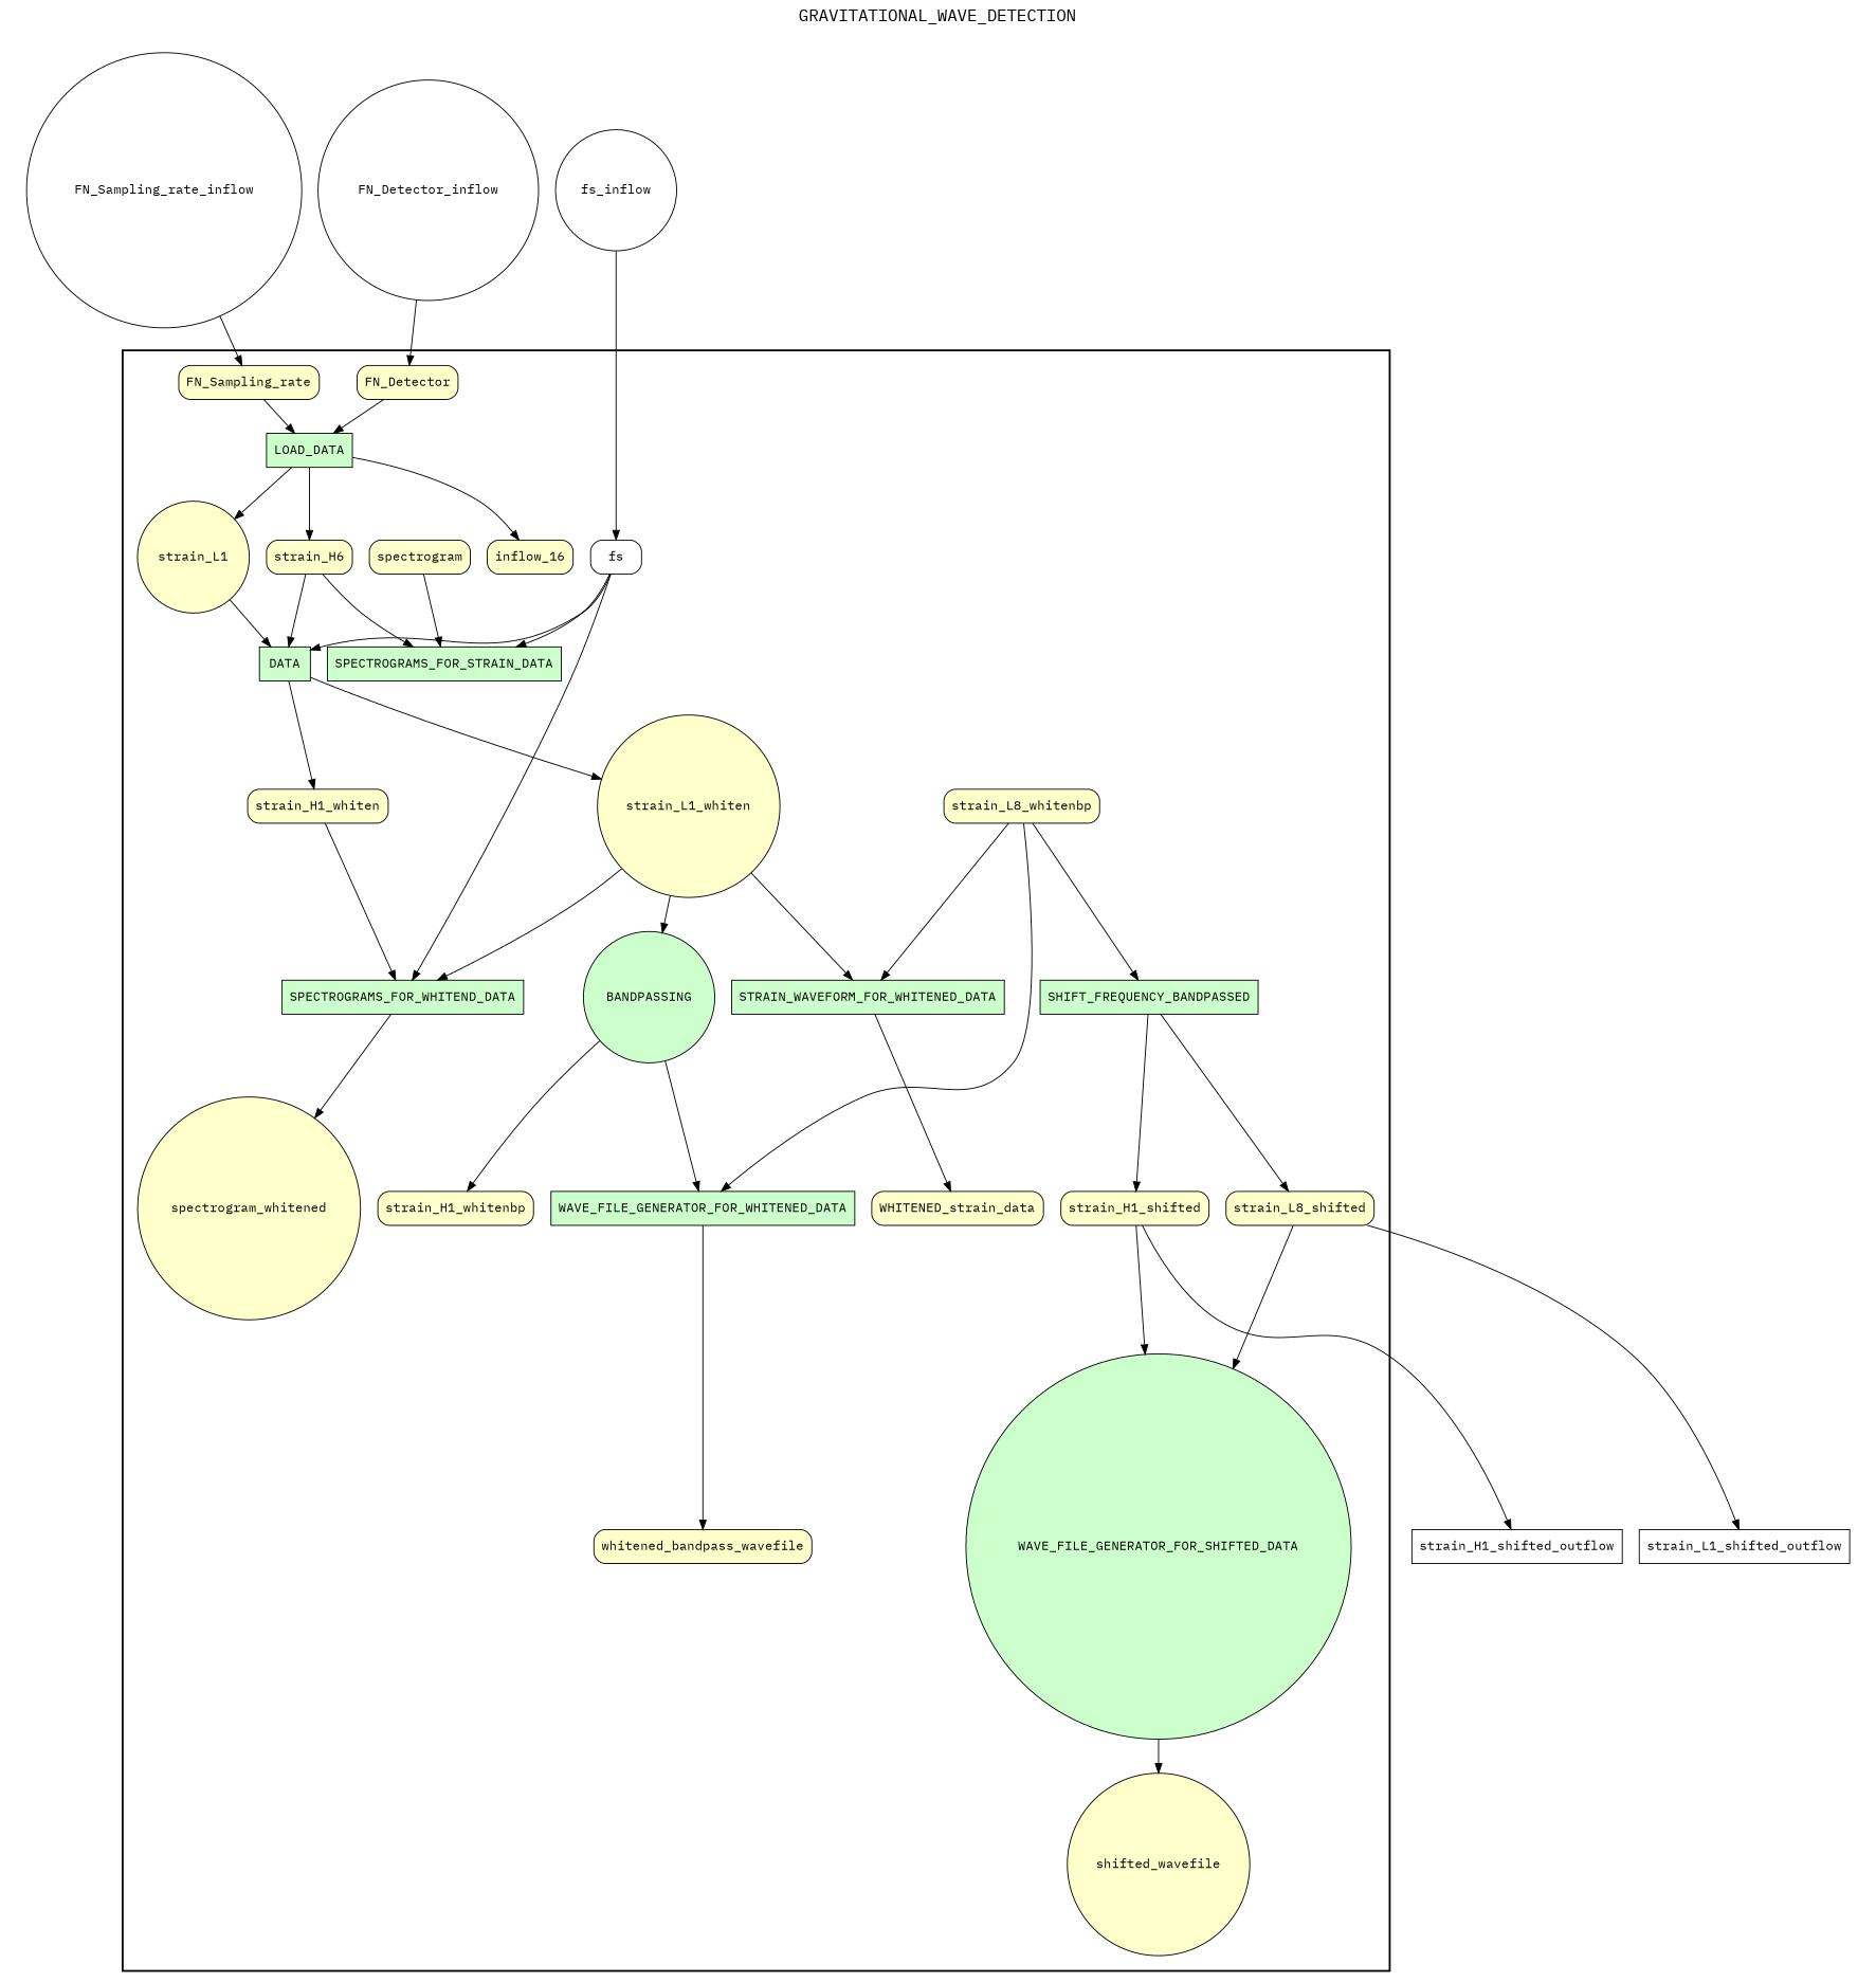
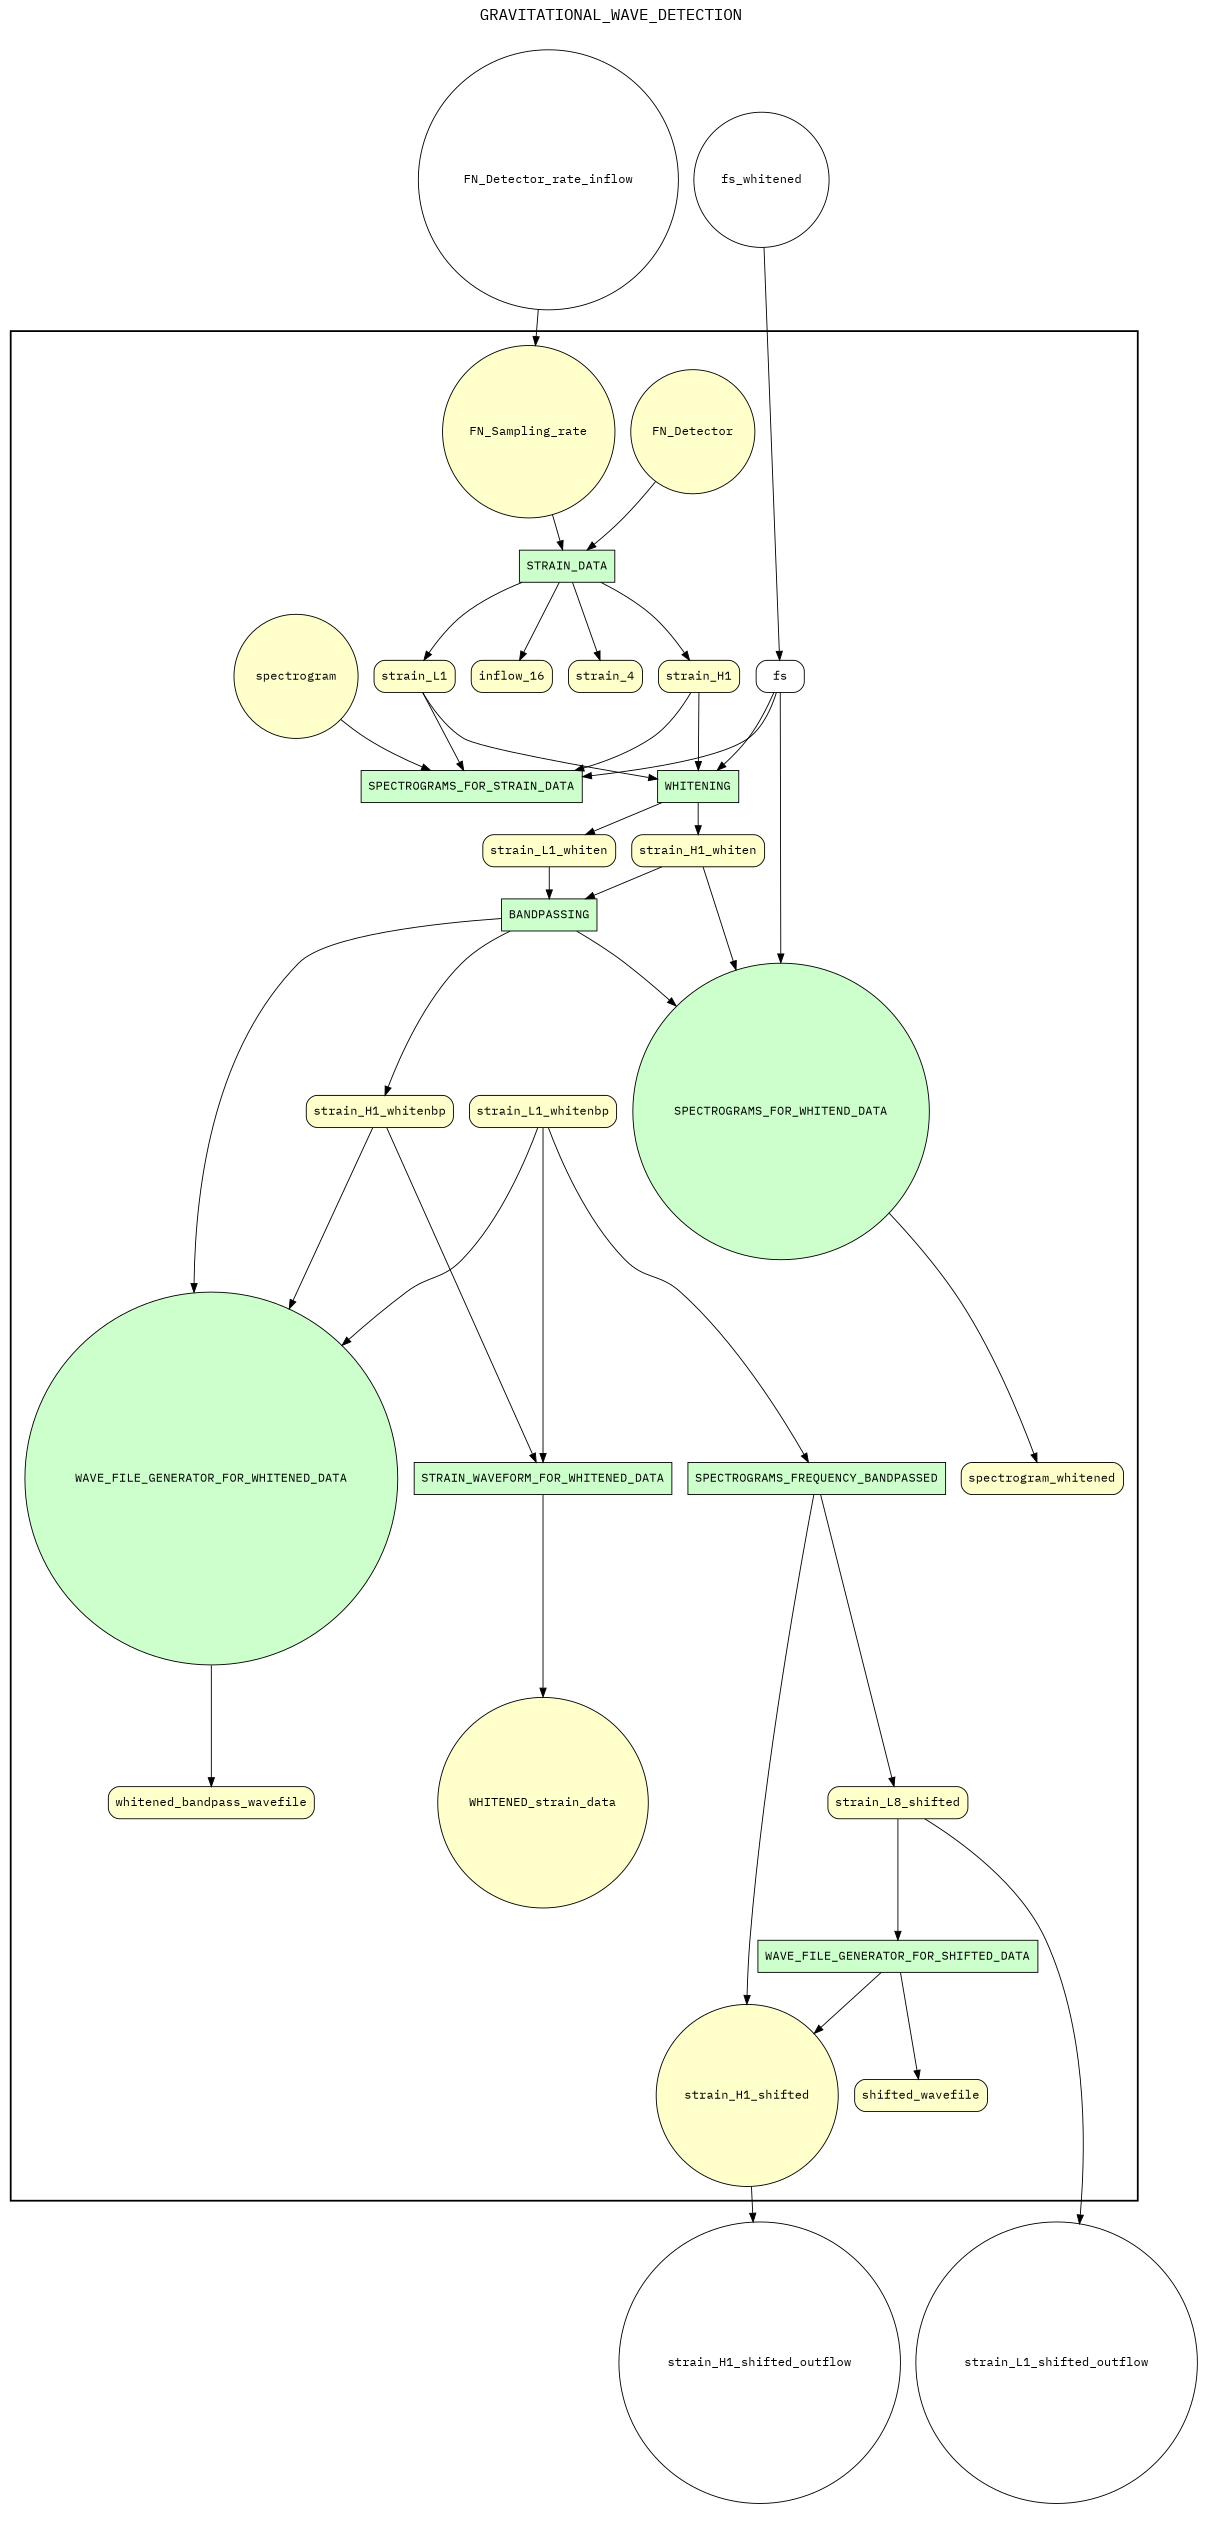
  digraph {
    fontname="IBM Plex Mono"
    fontsize=18
    label=GRAVITATIONAL_WAVE_DETECTION
    labelloc=t
    rankdir=TB
    node [fillcolor="#FFFFCC" fontname="IBM Plex Mono" peripheries=1 shape=box style="rounded,filled"]
    edge [fontname="IBM Plex Mono"]
-   LOAD_DATA [fillcolor="#CCFFCC" style=filled]
-   WHITENING [fillcolor="#CCFFCC" style=filled label=DATA]
-   BANDPASSING [fillcolor="#CCFFCC" shape=circle style=filled]
+   LOAD_DATA [fillcolor="#CCFFCC" style=filled label=STRAIN_DATA]
+   WHITENING [fillcolor="#CCFFCC" style=filled]
+   BANDPASSING [fillcolor="#CCFFCC" style=filled]
    STRAIN_WAVEFORM_FOR_WHITENED_DATA [fillcolor="#CCFFCC" style=filled]
    SPECTROGRAMS_FOR_STRAIN_DATA [fillcolor="#CCFFCC" style=filled]
-   SPECTROGRAMS_FOR_WHITEND_DATA [fillcolor="#CCFFCC" style=filled]
-   WAVE_FILE_GENERATOR_FOR_WHITENED_DATA [fillcolor="#CCFFCC" style=filled]
-   SHIFT_FREQUENCY_BANDPASSED [fillcolor="#CCFFCC" style=filled]
-   WAVE_FILE_GENERATOR_FOR_SHIFTED_DATA [fillcolor="#CCFFCC" shape=circle style=filled]
-   FN_Detector
-   FN_Sampling_rate
-   strain_H1 [label=strain_H6]
-   strain_L1 [shape=circle]
+   SPECTROGRAMS_FOR_WHITEND_DATA [fillcolor="#CCFFCC" shape=circle style=filled]
+   WAVE_FILE_GENERATOR_FOR_WHITENED_DATA [fillcolor="#CCFFCC" shape=circle style=filled]
+   SHIFT_FREQUENCY_BANDPASSED [fillcolor="#CCFFCC" style=filled label=SPECTROGRAMS_FREQUENCY_BANDPASSED]
+   WAVE_FILE_GENERATOR_FOR_SHIFTED_DATA [fillcolor="#CCFFCC" style=filled]
+   FN_Detector [shape=circle]
+   FN_Sampling_rate [shape=circle]
+   strain_H1
+   strain_L1
    n14 [label=inflow_16]
+   strain_4
    strain_H1_whiten
-   strain_L1_whiten [shape=circle]
+   strain_L1_whiten
    strain_H1_whitenbp
-   strain_L1_whitenbp [label=strain_L8_whitenbp]
-   WHITENED_strain_data
-   spectrogram
-   spectrogram_whitened [shape=circle]
+   strain_L1_whitenbp
+   WHITENED_strain_data [shape=circle]
+   spectrogram [shape=circle]
+   spectrogram_whitened
    whitened_bandpass_wavefile
-   strain_H1_shifted
+   strain_H1_shifted [shape=circle]
    n25 [label=strain_L8_shifted]
-   shifted_wavefile [shape=circle]
+   shifted_wavefile
    fs [fillcolor="#FFFFFF"]
-   fs_inflow [fillcolor="#FFFFFF" shape=circle width=0.2 style=""]
-   FN_Detector_inflow [fillcolor="#FFFFFF" shape=circle width=0.2 style=""]
-   FN_Sampling_rate_inflow [fillcolor="#FFFFFF" shape=circle width=0.2 style=""]
-   strain_L1_shifted_outflow [fillcolor="#FFFFFF" width=0.2 style=""]
-   strain_H1_shifted_outflow [fillcolor="#FFFFFF" width=0.2 style=""]
+   fs_inflow [fillcolor="#FFFFFF" shape=circle width=0.2 label=fs_whitened style=""]
+   FN_Sampling_rate_inflow [fillcolor="#FFFFFF" shape=circle width=0.2 label=FN_Detector_rate_inflow style=""]
+   strain_L1_shifted_outflow [fillcolor="#FFFFFF" shape=circle width=0.2 style=""]
+   strain_H1_shifted_outflow [fillcolor="#FFFFFF" shape=circle width=0.2 style=""]
    subgraph cluster_1 {
      color=black
      label=""
      penwidth=2
      subgraph cluster_2 {
        color=white
        label=""
        penwidth=2
        LOAD_DATA
        WHITENING
        BANDPASSING
        STRAIN_WAVEFORM_FOR_WHITENED_DATA
        SPECTROGRAMS_FOR_STRAIN_DATA
        SPECTROGRAMS_FOR_WHITEND_DATA
        WAVE_FILE_GENERATOR_FOR_WHITENED_DATA
        SHIFT_FREQUENCY_BANDPASSED
        WAVE_FILE_GENERATOR_FOR_SHIFTED_DATA
        FN_Detector
        FN_Sampling_rate
        strain_H1
        strain_L1
        n14
+       strain_4
        strain_H1_whiten
        strain_L1_whiten
        strain_H1_whitenbp
        strain_L1_whitenbp
        WHITENED_strain_data
        spectrogram
        spectrogram_whitened
        whitened_bandpass_wavefile
        strain_H1_shifted
        n25
        shifted_wavefile
        fs
      }
    }
    subgraph cluster_3 {
      color=white
      label=""
      penwidth=2
      subgraph cluster_4 {
        color=white
        label=""
        penwidth=2
        fs_inflow
-       FN_Detector_inflow
        FN_Sampling_rate_inflow
      }
    }
    subgraph cluster_5 {
      color=white
      label=""
      penwidth=2
      subgraph cluster_6 {
        color=white
        label=""
        penwidth=2
        strain_L1_shifted_outflow
        strain_H1_shifted_outflow
      }
    }
    LOAD_DATA -> strain_H1
    LOAD_DATA -> strain_L1
    LOAD_DATA -> n14
+   LOAD_DATA -> strain_4
    WHITENING -> strain_H1_whiten
    WHITENING -> strain_L1_whiten
    BANDPASSING -> WAVE_FILE_GENERATOR_FOR_WHITENED_DATA
    BANDPASSING -> strain_H1_whitenbp
    STRAIN_WAVEFORM_FOR_WHITENED_DATA -> WHITENED_strain_data
    SPECTROGRAMS_FOR_WHITEND_DATA -> spectrogram_whitened
    WAVE_FILE_GENERATOR_FOR_WHITENED_DATA -> whitened_bandpass_wavefile
    SHIFT_FREQUENCY_BANDPASSED -> strain_H1_shifted
    SHIFT_FREQUENCY_BANDPASSED -> n25
    WAVE_FILE_GENERATOR_FOR_SHIFTED_DATA -> shifted_wavefile
    FN_Detector -> LOAD_DATA
    FN_Sampling_rate -> LOAD_DATA
    strain_H1 -> WHITENING
    strain_H1 -> SPECTROGRAMS_FOR_STRAIN_DATA
    strain_L1 -> WHITENING
+   strain_L1 -> SPECTROGRAMS_FOR_STRAIN_DATA
+   strain_H1_whiten -> BANDPASSING
    strain_H1_whiten -> SPECTROGRAMS_FOR_WHITEND_DATA
    strain_L1_whiten -> BANDPASSING
-   strain_L1_whiten -> SPECTROGRAMS_FOR_WHITEND_DATA
-   strain_L1_whiten -> STRAIN_WAVEFORM_FOR_WHITENED_DATA
+   BANDPASSING -> SPECTROGRAMS_FOR_WHITEND_DATA
+   strain_H1_whitenbp -> STRAIN_WAVEFORM_FOR_WHITENED_DATA
+   strain_H1_whitenbp -> WAVE_FILE_GENERATOR_FOR_WHITENED_DATA
    strain_L1_whitenbp -> STRAIN_WAVEFORM_FOR_WHITENED_DATA
    strain_L1_whitenbp -> WAVE_FILE_GENERATOR_FOR_WHITENED_DATA
    strain_L1_whitenbp -> SHIFT_FREQUENCY_BANDPASSED
    spectrogram -> SPECTROGRAMS_FOR_STRAIN_DATA
-   strain_H1_shifted -> WAVE_FILE_GENERATOR_FOR_SHIFTED_DATA
+   WAVE_FILE_GENERATOR_FOR_SHIFTED_DATA -> strain_H1_shifted
    strain_H1_shifted -> strain_H1_shifted_outflow
    n25 -> WAVE_FILE_GENERATOR_FOR_SHIFTED_DATA
    n25 -> strain_L1_shifted_outflow
    fs -> WHITENING
    fs -> SPECTROGRAMS_FOR_STRAIN_DATA
    fs -> SPECTROGRAMS_FOR_WHITEND_DATA
    fs_inflow -> fs
-   FN_Detector_inflow -> FN_Detector
    FN_Sampling_rate_inflow -> FN_Sampling_rate
  }
